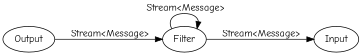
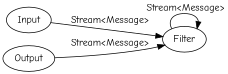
  digraph {
    fontname="Comic Neue"
    rankdir=LR
    node [fontname="Comic Neue"]
    edge [fontname="Comic Neue"]
    Input
    Filter
    Output
-   Filter -> Input [label=" Stream<Message>"]
+   Input -> Filter [label=" Stream<Message>"]
    Filter -> Filter [label=" Stream<Message>"]
    Output -> Filter [label=" Stream<Message>"]
  }
